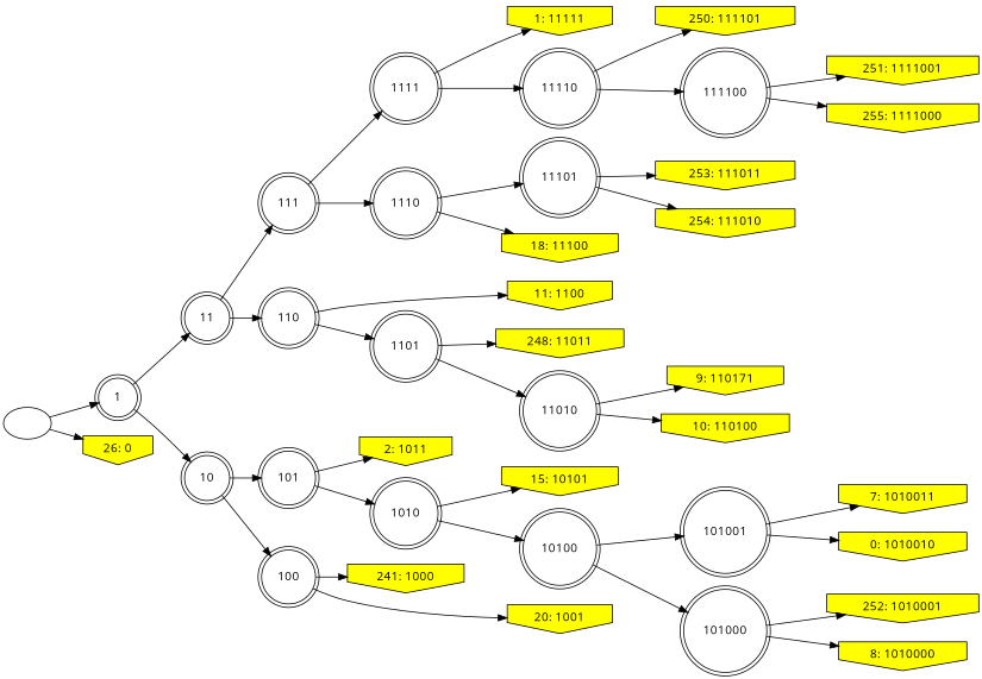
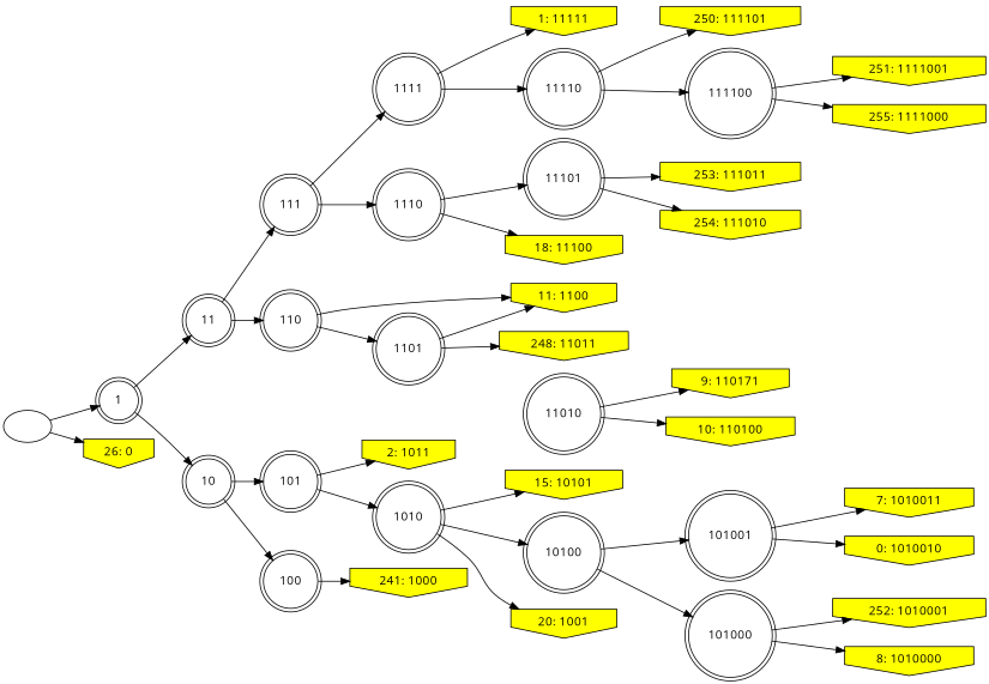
  digraph {
    fontname="Open Sans"
    rankdir=LR
    node [fontname="Open Sans" shape=invhouse color=black fillcolor=yellow style=filled]
    edge [fontname="Open Sans"]
    n1 [label=1 shape=doublecircle color="" fillcolor="" style=""]
    n2 [label=11 shape=doublecircle color="" fillcolor="" style=""]
    n3 [label=10 shape=doublecircle color="" fillcolor="" style=""]
    n4 [label=111 shape=doublecircle color="" fillcolor="" style=""]
    n5 [label=110 shape=doublecircle color="" fillcolor="" style=""]
    n6 [label=101 shape=doublecircle color="" fillcolor="" style=""]
    n7 [label=100 shape=doublecircle color="" fillcolor="" style=""]
    "" [shape="" color="" fillcolor="" style=""]
    n9 [label="26: 0"]
    n10 [label=1111 shape=doublecircle color="" fillcolor="" style=""]
    n11 [label=1110 shape=doublecircle color="" fillcolor="" style=""]
    n12 [label=1101 shape=doublecircle color="" fillcolor="" style=""]
    n13 [label="11: 1100"]
    n14 [label="1: 11111"]
    n15 [label=11110 shape=doublecircle color="" fillcolor="" style=""]
    n16 [label=11101 shape=doublecircle color="" fillcolor="" style=""]
    n17 [label="18: 11100"]
    n18 [label="250: 111101"]
    n19 [label=111100 shape=doublecircle color="" fillcolor="" style=""]
    n20 [label="251: 1111001"]
    n21 [label="255: 1111000"]
    n22 [label="253: 111011"]
    n23 [label="254: 111010"]
    n24 [label="248: 11011"]
    n25 [label=11010 shape=doublecircle color="" fillcolor="" style=""]
    n26 [label="9: 110171"]
    n27 [label="10: 110100"]
    n28 [label="2: 1011"]
    n29 [label=1010 shape=doublecircle color="" fillcolor="" style=""]
    n30 [label="20: 1001"]
    n31 [label="241: 1000"]
    n32 [label="15: 10101"]
    n33 [label=10100 shape=doublecircle color="" fillcolor="" style=""]
    n34 [label=101001 shape=doublecircle color="" fillcolor="" style=""]
    n35 [label=101000 shape=doublecircle color="" fillcolor="" style=""]
    n36 [label="7: 1010011"]
    n37 [label="0: 1010010"]
    n38 [label="252: 1010001"]
    n39 [label="8: 1010000"]
    n1 -> n2
    n1 -> n3
    n2 -> n4
    n2 -> n5
    n3 -> n6
    n3 -> n7
    n4 -> n10
    n4 -> n11
    n5 -> n12
    n5 -> n13
    n6 -> n28
    n6 -> n29
-   n7 -> n30
+   n29 -> n30
    n7 -> n31
    "" -> n1
    "" -> n9
    n10 -> n14
    n10 -> n15
    n11 -> n16
    n11 -> n17
    n12 -> n24
-   n12 -> n25
+   n12 -> n13
    n15 -> n18
    n15 -> n19
    n16 -> n22
    n16 -> n23
    n19 -> n20
    n19 -> n21
    n25 -> n26
    n25 -> n27
    n29 -> n32
    n29 -> n33
    n33 -> n34
    n33 -> n35
    n34 -> n36
    n34 -> n37
    n35 -> n38
    n35 -> n39
  }
